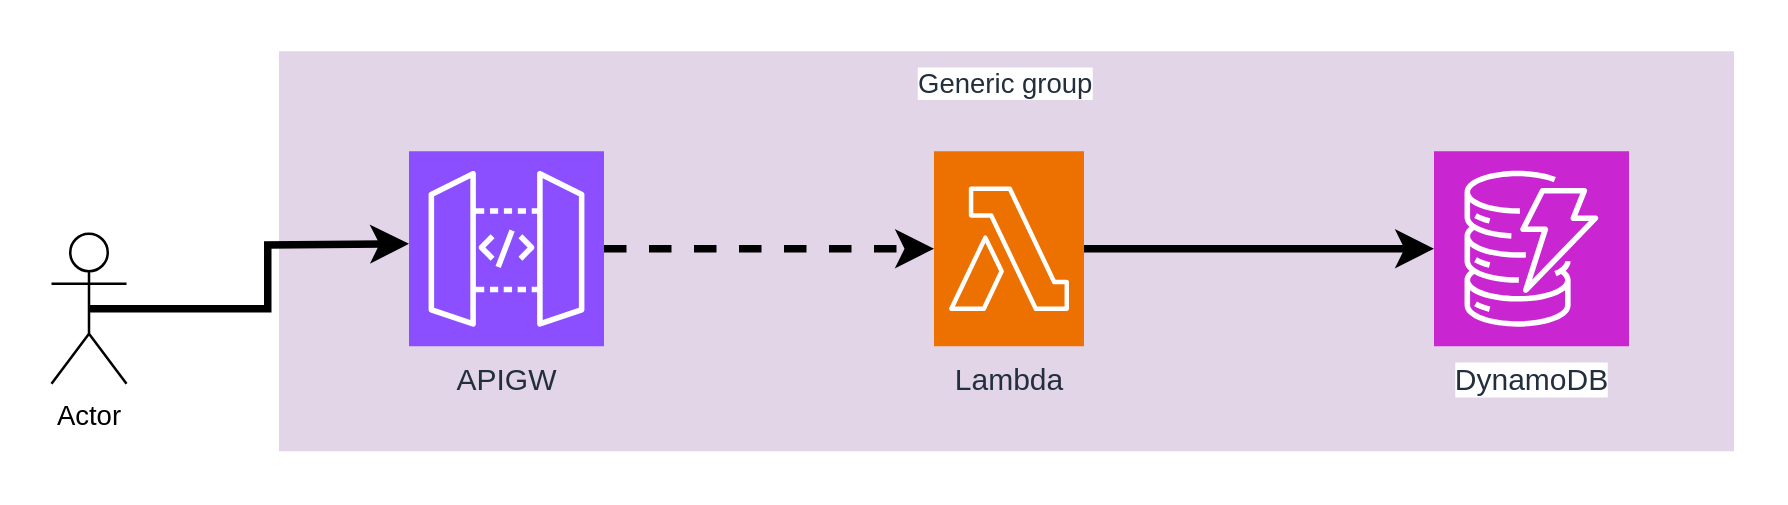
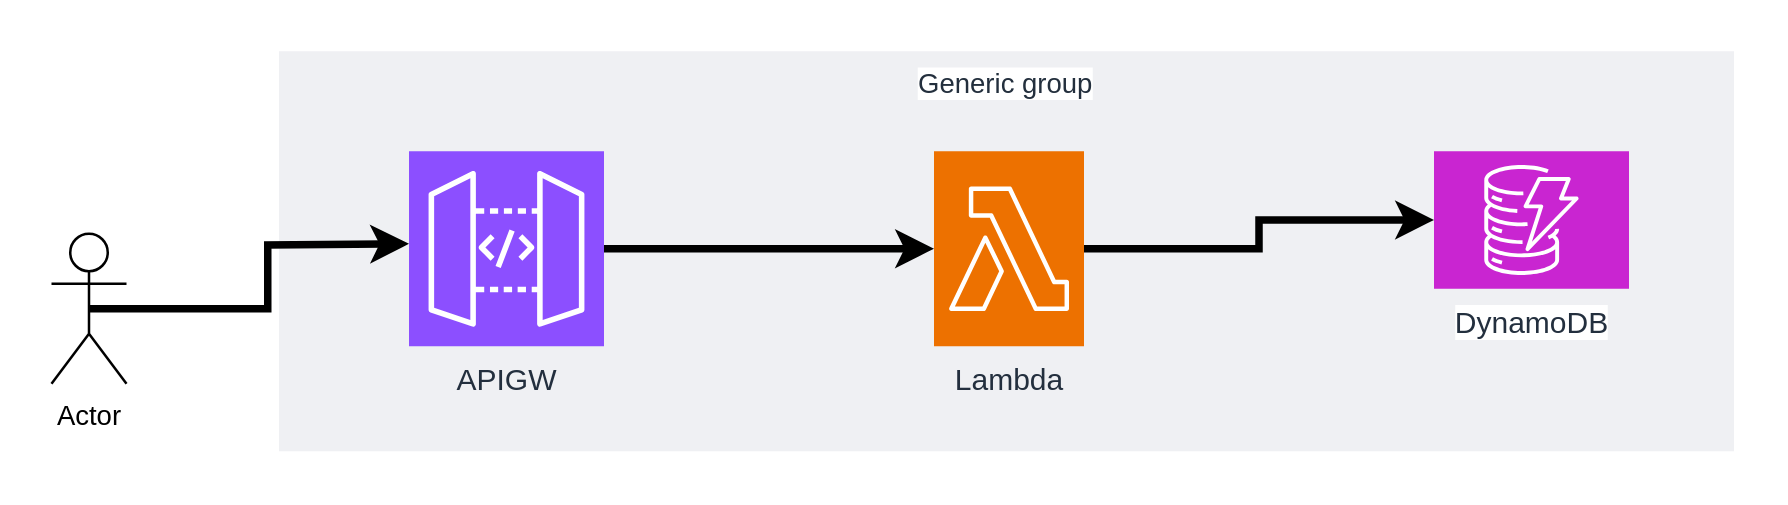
  <mxCell id="0" />
  <mxCell id="1" parent="0" />
- <mxCell id="2" value="Generic group" style="fillColor=#e1d5e7;strokeColor=none;dashed=0;verticalAlign=top;fontStyle=0;fontColor=#232F3D;whiteSpace=wrap;html=1;fontFamily=Helvetica;fontSize=11;labelBackgroundColor=default;" vertex="1" parent="1"><mxGeometry x="111" y="20" width="582" height="160" as="geometry" /></mxCell>
+ <mxCell id="2" value="Generic group" style="fillColor=#EFF0F3;strokeColor=none;dashed=0;verticalAlign=top;fontStyle=0;fontColor=#232F3D;whiteSpace=wrap;html=1;fontFamily=Helvetica;fontSize=11;labelBackgroundColor=default;" vertex="1" parent="1"><mxGeometry x="111" y="20" width="582" height="160" as="geometry" /></mxCell>
  <mxCell id="3" value="Lambda" style="sketch=0;points=[[0,0,0],[0.25,0,0],[0.5,0,0],[0.75,0,0],[1,0,0],[0,1,0],[0.25,1,0],[0.5,1,0],[0.75,1,0],[1,1,0],[0,0.25,0],[0,0.5,0],[0,0.75,0],[1,0.25,0],[1,0.5,0],[1,0.75,0]];outlineConnect=0;fontColor=#232F3E;fillColor=#ED7100;strokeColor=#ffffff;dashed=0;verticalLabelPosition=bottom;verticalAlign=top;align=center;html=1;fontSize=12;fontStyle=0;aspect=fixed;shape=mxgraph.aws4.resourceIcon;resIcon=mxgraph.aws4.lambda;" vertex="1" parent="1"><mxGeometry x="373" y="60" width="60" height="78" as="geometry" /></mxCell>
- <mxCell id="4" style="edgeStyle=orthogonalEdgeStyle;rounded=0;orthogonalLoop=1;jettySize=auto;html=1;strokeWidth=3;dashed=1;" edge="1" parent="1" source="5" target="3"><mxGeometry relative="1" as="geometry" /></mxCell>
+ <mxCell id="4" style="edgeStyle=orthogonalEdgeStyle;rounded=0;orthogonalLoop=1;jettySize=auto;html=1;strokeWidth=3;" edge="1" parent="1" source="5" target="3"><mxGeometry relative="1" as="geometry" /></mxCell>
  <mxCell id="5" value="APIGW" style="sketch=0;points=[[0,0,0],[0.25,0,0],[0.5,0,0],[0.75,0,0],[1,0,0],[0,1,0],[0.25,1,0],[0.5,1,0],[0.75,1,0],[1,1,0],[0,0.25,0],[0,0.5,0],[0,0.75,0],[1,0.25,0],[1,0.5,0],[1,0.75,0]];outlineConnect=0;fontColor=#232F3E;fillColor=#8C4FFF;strokeColor=#ffffff;dashed=0;verticalLabelPosition=bottom;verticalAlign=top;align=center;html=1;fontSize=12;fontStyle=0;aspect=fixed;shape=mxgraph.aws4.resourceIcon;resIcon=mxgraph.aws4.api_gateway;" vertex="1" parent="1"><mxGeometry x="163" y="60" width="78" height="78" as="geometry" /></mxCell>
- <mxCell id="6" value="DynamoDB" style="sketch=0;points=[[0,0,0],[0.25,0,0],[0.5,0,0],[0.75,0,0],[1,0,0],[0,1,0],[0.25,1,0],[0.5,1,0],[0.75,1,0],[1,1,0],[0,0.25,0],[0,0.5,0],[0,0.75,0],[1,0.25,0],[1,0.5,0],[1,0.75,0]];outlineConnect=0;fontColor=#232F3E;fillColor=#C925D1;strokeColor=#ffffff;dashed=0;verticalLabelPosition=bottom;verticalAlign=top;align=center;html=1;fontSize=12;fontStyle=0;aspect=fixed;shape=mxgraph.aws4.resourceIcon;resIcon=mxgraph.aws4.dynamodb;fontFamily=Helvetica;labelBackgroundColor=default;" vertex="1" parent="1"><mxGeometry x="573" y="60" width="78" height="78" as="geometry" /></mxCell>
+ <mxCell id="6" value="DynamoDB" style="sketch=0;points=[[0,0,0],[0.25,0,0],[0.5,0,0],[0.75,0,0],[1,0,0],[0,1,0],[0.25,1,0],[0.5,1,0],[0.75,1,0],[1,1,0],[0,0.25,0],[0,0.5,0],[0,0.75,0],[1,0.25,0],[1,0.5,0],[1,0.75,0]];outlineConnect=0;fontColor=#232F3E;fillColor=#C925D1;strokeColor=#ffffff;dashed=0;verticalLabelPosition=bottom;verticalAlign=top;align=center;html=1;fontSize=12;fontStyle=0;aspect=fixed;shape=mxgraph.aws4.resourceIcon;resIcon=mxgraph.aws4.dynamodb;fontFamily=Helvetica;labelBackgroundColor=default;" vertex="1" parent="1"><mxGeometry x="573" y="60" width="78" height="55" as="geometry" /></mxCell>
  <mxCell id="7" style="edgeStyle=orthogonalEdgeStyle;shape=connector;rounded=0;orthogonalLoop=1;jettySize=auto;html=1;entryX=0;entryY=0.5;entryDx=0;entryDy=0;entryPerimeter=0;strokeColor=default;strokeWidth=3;align=center;verticalAlign=middle;fontFamily=Helvetica;fontSize=11;fontColor=default;labelBackgroundColor=default;endArrow=classic;" edge="1" parent="1" source="3" target="6"><mxGeometry relative="1" as="geometry" /></mxCell>
  <mxCell id="8" style="edgeStyle=orthogonalEdgeStyle;shape=connector;rounded=0;orthogonalLoop=1;jettySize=auto;html=1;strokeColor=default;strokeWidth=3;align=center;verticalAlign=middle;fontFamily=Helvetica;fontSize=11;fontColor=default;labelBackgroundColor=default;endArrow=classic;exitX=0.5;exitY=0.5;exitDx=0;exitDy=0;exitPerimeter=0;" edge="1" parent="1" source="9"><mxGeometry relative="1" as="geometry"><mxPoint x="13" y="98" as="sourcePoint" /><mxPoint x="163" y="97" as="targetPoint" /></mxGeometry></mxCell>
  <mxCell id="9" value="Actor" style="shape=umlActor;verticalLabelPosition=bottom;verticalAlign=top;html=1;outlineConnect=0;fontFamily=Helvetica;fontSize=11;fontColor=default;labelBackgroundColor=default;" vertex="1" parent="1"><mxGeometry x="20" y="93" width="30" height="60" as="geometry" /></mxCell>
